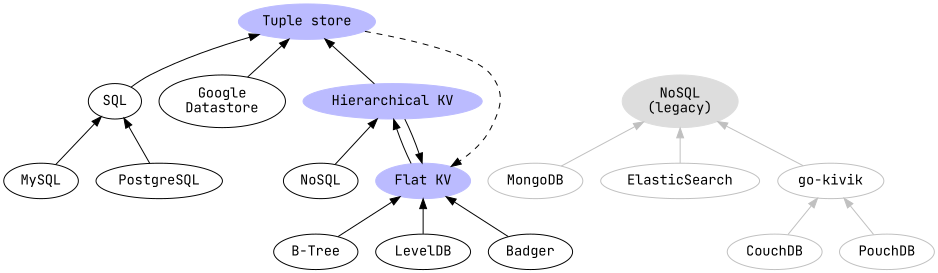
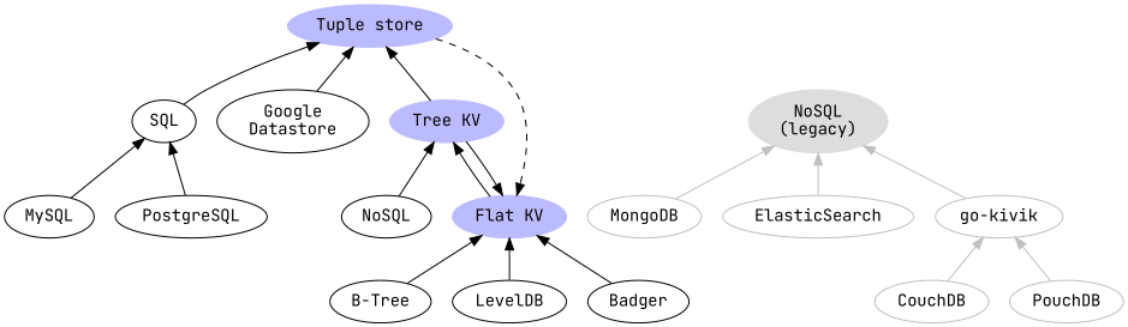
  digraph {
    fontname="JetBrains Mono"
    rankdir=BT
    node [fontname="JetBrains Mono"]
    edge [fontname="JetBrains Mono"]
    n1 [color="#bbbbff" label="Flat KV" style=filled]
-   n2 [color="#bbbbff" label="Hierarchical KV" style=filled]
+   n2 [color="#bbbbff" label="Tree KV" style=filled]
    n3 [color="#bbbbff" label="Tuple store" style=filled]
    n4 [label="B-Tree"]
    n5 [label=LevelDB]
    n6 [label=Badger]
    n7 [label=NoSQL]
    n8 [label=SQL]
    n9 [label=MySQL]
    n10 [label=PostgreSQL]
    n11 [label="Google\nDatastore"]
    n12 [color="#dddddd" label="NoSQL\n(legacy)" style=filled]
    n13 [color=grey label=MongoDB]
    n14 [color=grey label=ElasticSearch]
    n15 [color=grey label="go-kivik"]
    n16 [color=grey label=CouchDB]
    n17 [color=grey label=PouchDB]
    n1 -> n2
    n2 -> n1 [style=solid]
    n2 -> n3
    n3 -> n1 [style=dashed]
    n4 -> n1
    n5 -> n1
    n6 -> n1
    n7 -> n2
    n8 -> n3
    n9 -> n8
    n10 -> n8
    n11 -> n3
    n13 -> n12 [color=grey]
    n14 -> n12 [color=grey]
    n15 -> n12 [color=grey]
    n16 -> n15 [color=grey]
    n17 -> n15 [color=grey]
  }
